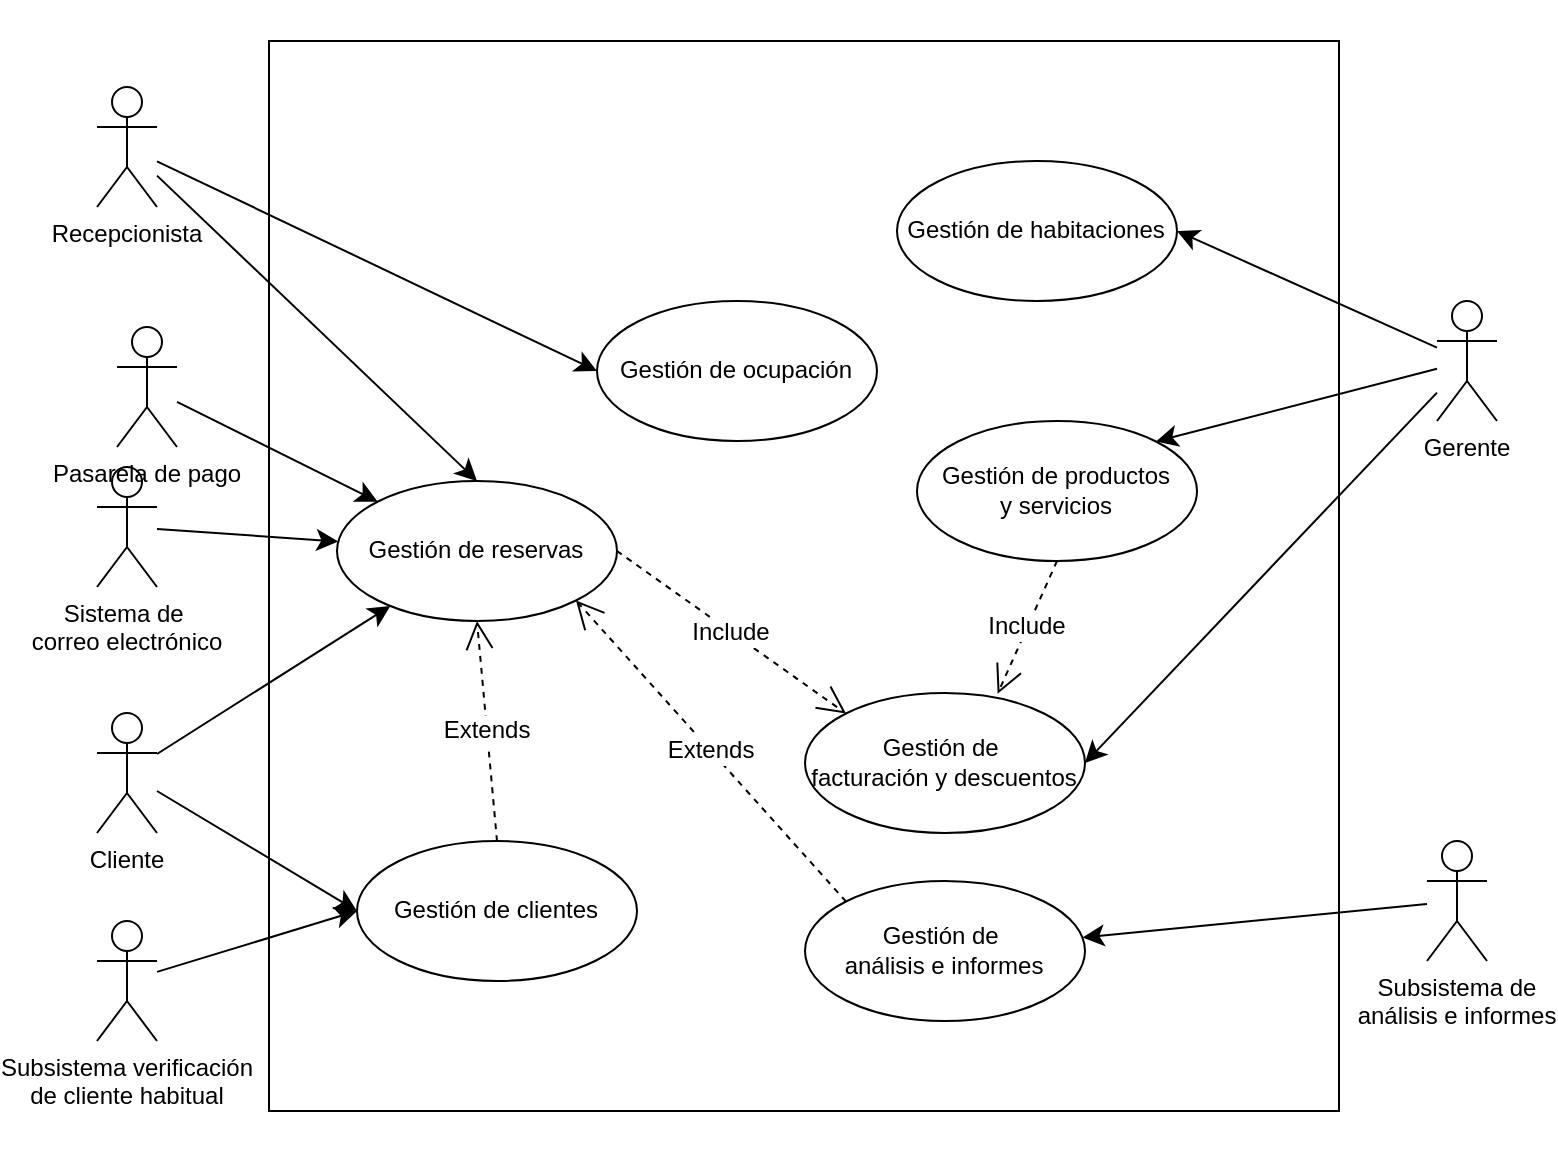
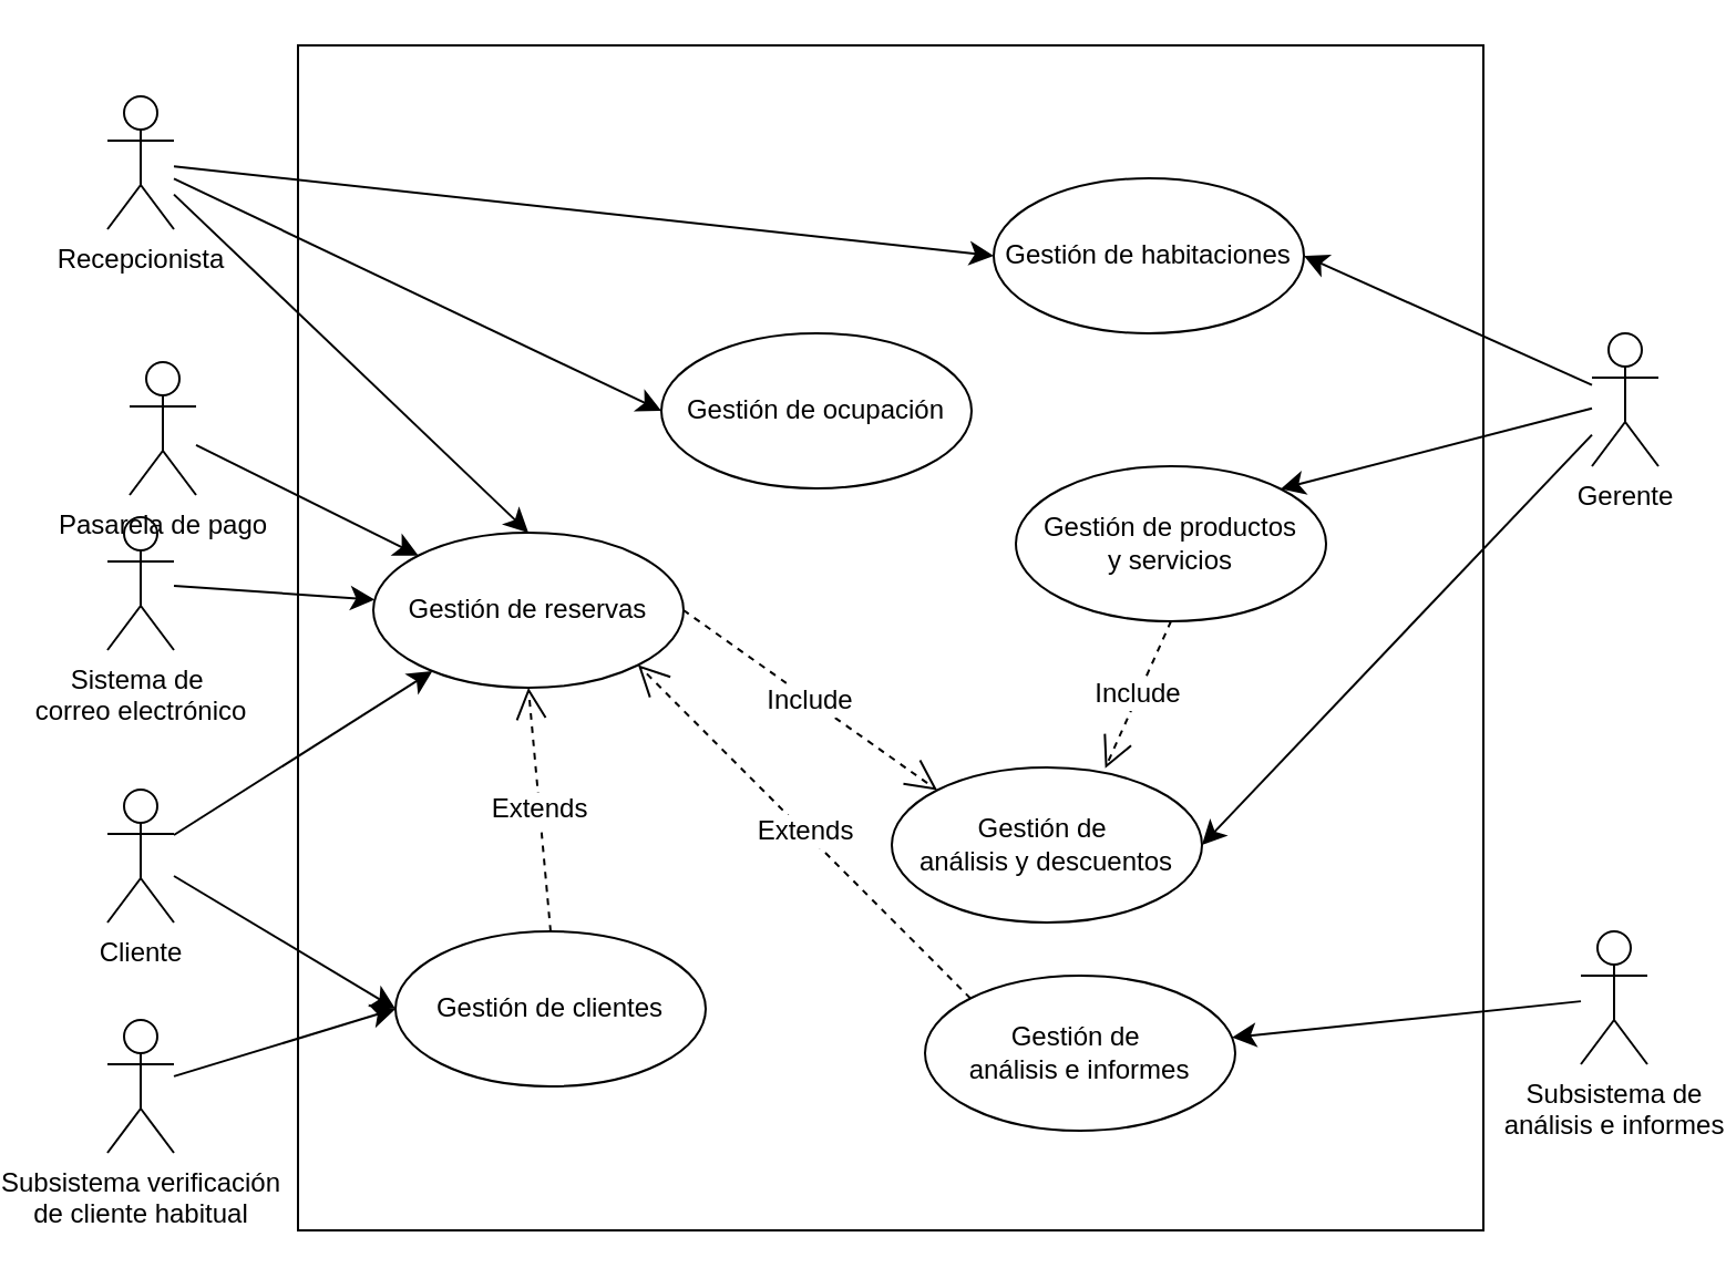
  <mxCell id="0" />
  <mxCell id="1" parent="0" />
  <mxCell id="2" value="" style="whiteSpace=wrap;html=1;aspect=fixed;" parent="1" vertex="1"><mxGeometry x="106" y="20" width="535" height="535" as="geometry" /></mxCell>
  <mxCell id="3" style="edgeStyle=none;curved=1;rounded=0;orthogonalLoop=1;jettySize=auto;html=1;entryX=0;entryY=0.5;entryDx=0;entryDy=0;fontSize=12;startSize=8;endSize=8;" parent="1" source="4" target="26" edge="1"><mxGeometry relative="1" as="geometry" /></mxCell>
  <mxCell id="4" value="Subsistema verificación&lt;div&gt;de cliente habitual&lt;/div&gt;" style="shape=umlActor;verticalLabelPosition=bottom;verticalAlign=top;html=1;" parent="1" vertex="1"><mxGeometry x="20" y="460" width="30" height="60" as="geometry" /></mxCell>
  <mxCell id="5" style="edgeStyle=none;curved=1;rounded=0;orthogonalLoop=1;jettySize=auto;html=1;entryX=1;entryY=0.5;entryDx=0;entryDy=0;fontSize=12;startSize=8;endSize=8;" parent="1" source="8" target="28" edge="1"><mxGeometry relative="1" as="geometry" /></mxCell>
  <mxCell id="6" style="edgeStyle=none;curved=1;rounded=0;orthogonalLoop=1;jettySize=auto;html=1;entryX=1;entryY=0;entryDx=0;entryDy=0;fontSize=12;startSize=8;endSize=8;" parent="1" source="8" target="25" edge="1"><mxGeometry relative="1" as="geometry"><mxPoint x="504.497" y="200.251" as="targetPoint" /></mxGeometry></mxCell>
  <mxCell id="7" style="edgeStyle=none;curved=1;rounded=0;orthogonalLoop=1;jettySize=auto;html=1;entryX=1;entryY=0.5;entryDx=0;entryDy=0;fontSize=12;startSize=8;endSize=8;" parent="1" source="8" target="23" edge="1"><mxGeometry relative="1" as="geometry" /></mxCell>
  <mxCell id="8" value="Gerente" style="shape=umlActor;verticalLabelPosition=bottom;verticalAlign=top;html=1;" parent="1" vertex="1"><mxGeometry x="690" y="150" width="30" height="60" as="geometry" /></mxCell>
  <mxCell id="9" style="edgeStyle=none;curved=1;rounded=0;orthogonalLoop=1;jettySize=auto;html=1;entryX=0;entryY=0.5;entryDx=0;entryDy=0;fontSize=12;startSize=8;endSize=8;" parent="1" source="12" target="27" edge="1"><mxGeometry relative="1" as="geometry" /></mxCell>
+ <mxCell id="10" style="edgeStyle=none;curved=1;rounded=0;orthogonalLoop=1;jettySize=auto;html=1;entryX=0;entryY=0.5;entryDx=0;entryDy=0;fontSize=12;startSize=8;endSize=8;" parent="1" source="12" target="28" edge="1"><mxGeometry relative="1" as="geometry" /></mxCell>
  <mxCell id="11" style="edgeStyle=none;curved=1;rounded=0;orthogonalLoop=1;jettySize=auto;html=1;entryX=0.5;entryY=0;entryDx=0;entryDy=0;fontSize=12;startSize=8;endSize=8;" parent="1" source="12" target="24" edge="1"><mxGeometry relative="1" as="geometry" /></mxCell>
  <mxCell id="12" value="Recepcionista" style="shape=umlActor;verticalLabelPosition=bottom;verticalAlign=top;html=1;" parent="1" vertex="1"><mxGeometry x="20" y="43" width="30" height="60" as="geometry" /></mxCell>
  <mxCell id="13" style="edgeStyle=none;curved=1;rounded=0;orthogonalLoop=1;jettySize=auto;html=1;entryX=0;entryY=0.5;entryDx=0;entryDy=0;fontSize=12;startSize=8;endSize=8;" parent="1" source="15" target="26" edge="1"><mxGeometry relative="1" as="geometry" /></mxCell>
  <mxCell id="14" style="edgeStyle=none;curved=1;rounded=0;orthogonalLoop=1;jettySize=auto;html=1;fontSize=12;startSize=8;endSize=8;" parent="1" source="15" target="24" edge="1"><mxGeometry relative="1" as="geometry" /></mxCell>
  <mxCell id="15" value="Cliente" style="shape=umlActor;verticalLabelPosition=bottom;verticalAlign=top;html=1;" parent="1" vertex="1"><mxGeometry x="20" y="356" width="30" height="60" as="geometry" /></mxCell>
  <mxCell id="16" value="" style="edgeStyle=none;curved=1;rounded=0;orthogonalLoop=1;jettySize=auto;html=1;fontSize=12;startSize=8;endSize=8;" parent="1" source="17" target="22" edge="1"><mxGeometry relative="1" as="geometry" /></mxCell>
  <mxCell id="17" value="Subsistema de&lt;div&gt;análisis e informes&lt;/div&gt;" style="shape=umlActor;verticalLabelPosition=bottom;verticalAlign=top;html=1;" parent="1" vertex="1"><mxGeometry x="685" y="420" width="30" height="60" as="geometry" /></mxCell>
  <mxCell id="18" value="" style="edgeStyle=none;curved=1;rounded=0;orthogonalLoop=1;jettySize=auto;html=1;fontSize=12;startSize=8;endSize=8;" parent="1" source="19" target="24" edge="1"><mxGeometry relative="1" as="geometry" /></mxCell>
  <mxCell id="19" value="Sistema de&amp;nbsp;&lt;div&gt;correo electrónico&lt;/div&gt;" style="shape=umlActor;verticalLabelPosition=bottom;verticalAlign=top;html=1;" parent="1" vertex="1"><mxGeometry x="20" y="233" width="30" height="60" as="geometry" /></mxCell>
  <mxCell id="20" value="" style="edgeStyle=none;curved=1;rounded=0;orthogonalLoop=1;jettySize=auto;html=1;fontSize=12;startSize=8;endSize=8;" parent="1" source="21" target="24" edge="1"><mxGeometry relative="1" as="geometry" /></mxCell>
  <mxCell id="21" value="Pasarela de pago" style="shape=umlActor;verticalLabelPosition=bottom;verticalAlign=top;html=1;" parent="1" vertex="1"><mxGeometry x="30" y="163" width="30" height="60" as="geometry" /></mxCell>
- <mxCell id="22" value="Gestión de&amp;nbsp;&lt;div&gt;análisis e informes&lt;/div&gt;" style="ellipse;whiteSpace=wrap;html=1;" parent="1" vertex="1"><mxGeometry x="374" y="440" width="140" height="70" as="geometry" /></mxCell>
- <mxCell id="23" value="Gestión de&amp;nbsp;&lt;div&gt;facturación y descuentos&lt;/div&gt;" style="ellipse;whiteSpace=wrap;html=1;" parent="1" vertex="1"><mxGeometry x="374" y="346" width="140" height="70" as="geometry" /></mxCell>
+ <mxCell id="22" value="Gestión de&amp;nbsp;&lt;div&gt;análisis e informes&lt;/div&gt;" style="ellipse;whiteSpace=wrap;html=1;" parent="1" vertex="1"><mxGeometry x="389" y="440" width="140" height="70" as="geometry" /></mxCell>
+ <mxCell id="23" value="Gestión de&amp;nbsp;&lt;div&gt;análisis y descuentos&lt;/div&gt;" style="ellipse;whiteSpace=wrap;html=1;" parent="1" vertex="1"><mxGeometry x="374" y="346" width="140" height="70" as="geometry" /></mxCell>
  <mxCell id="24" value="Gestión de reservas" style="ellipse;whiteSpace=wrap;html=1;" parent="1" vertex="1"><mxGeometry x="140" y="240" width="140" height="70" as="geometry" /></mxCell>
  <mxCell id="25" value="Gestión de&amp;nbsp;&lt;span style=&quot;background-color: transparent; color: light-dark(rgb(0, 0, 0), rgb(255, 255, 255));&quot;&gt;productos&lt;/span&gt;&lt;div&gt;&lt;div&gt;y servicios&lt;/div&gt;&lt;/div&gt;" style="ellipse;whiteSpace=wrap;html=1;" parent="1" vertex="1"><mxGeometry x="430" y="210" width="140" height="70" as="geometry" /></mxCell>
  <mxCell id="26" value="Gestión de clientes" style="ellipse;whiteSpace=wrap;html=1;" parent="1" vertex="1"><mxGeometry x="150" y="420" width="140" height="70" as="geometry" /></mxCell>
  <mxCell id="27" value="Gestión de ocupación" style="ellipse;whiteSpace=wrap;html=1;" parent="1" vertex="1"><mxGeometry x="270" y="150" width="140" height="70" as="geometry" /></mxCell>
  <mxCell id="28" value="Gestión de habitaciones" style="ellipse;whiteSpace=wrap;html=1;" parent="1" vertex="1"><mxGeometry x="420" y="80" width="140" height="70" as="geometry" /></mxCell>
  <mxCell id="29" value="Include" style="endArrow=open;endSize=12;dashed=1;html=1;rounded=0;fontSize=12;curved=1;entryX=0;entryY=0;entryDx=0;entryDy=0;exitX=1;exitY=0.5;exitDx=0;exitDy=0;" parent="1" source="24" target="23" edge="1"><mxGeometry width="160" relative="1" as="geometry"><mxPoint x="220" y="620" as="sourcePoint" /><mxPoint x="380" y="620" as="targetPoint" /></mxGeometry></mxCell>
  <mxCell id="30" value="Include" style="endArrow=open;endSize=12;dashed=1;html=1;rounded=0;fontSize=12;curved=1;exitX=0.5;exitY=1;exitDx=0;exitDy=0;entryX=0.688;entryY=0.005;entryDx=0;entryDy=0;entryPerimeter=0;" parent="1" source="25" target="23" edge="1"><mxGeometry width="160" relative="1" as="geometry"><mxPoint x="320" y="290" as="sourcePoint" /><mxPoint x="389" y="370" as="targetPoint" /></mxGeometry></mxCell>
  <mxCell id="31" value="Extends" style="endArrow=open;endSize=12;dashed=1;html=1;rounded=0;fontSize=12;curved=1;entryX=1;entryY=1;entryDx=0;entryDy=0;exitX=0;exitY=0;exitDx=0;exitDy=0;" parent="1" source="22" target="24" edge="1"><mxGeometry width="160" relative="1" as="geometry"><mxPoint x="510" y="650" as="sourcePoint" /><mxPoint x="260" y="650" as="targetPoint" /></mxGeometry></mxCell>
  <mxCell id="32" value="Extends" style="endArrow=open;endSize=12;dashed=1;html=1;rounded=0;fontSize=12;curved=1;entryX=0.5;entryY=1;entryDx=0;entryDy=0;exitX=0.5;exitY=0;exitDx=0;exitDy=0;" edge="1" parent="1" source="26" target="24"><mxGeometry width="160" relative="1" as="geometry"><mxPoint x="404" y="461" as="sourcePoint" /><mxPoint x="270" y="309" as="targetPoint" /></mxGeometry></mxCell>
